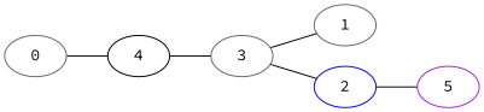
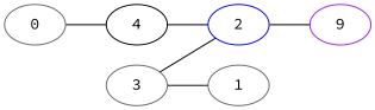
  graph {
    fontname="Source Code Pro"
    rankdir=LR
    node [color=gray40 fontname="Source Code Pro"]
    edge [fontname="Source Code Pro"]
    n1 [label=0]
    n2 [color=black label=4]
    n3 [label=3]
    n4 [label=1]
    n5 [color=blue label=2]
-   n6 [color=purple label=5]
+   n6 [color=purple label=9]
    n1 -- n2
-   n2 -- n3
+   n2 -- n5
    n3 -- n4
    n3 -- n5
    n5 -- n6
  }
